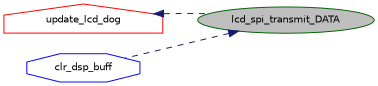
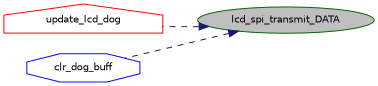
  digraph {
    rankdir=RL
    node [fillcolor=white fontname=Helvetica fontsize=10 style=filled]
    edge [color=midnightblue dir=back fontname=Helvetica fontsize=10 labelfontname=Helvetica labelfontsize=10 style=dashed]
    n1 [color=darkgreen fillcolor=grey75 fontcolor=black height=0.2 label=lcd_spi_transmit_DATA shape=ellipse width=0.4]
    n2 [color=red height=0.2 label=update_lcd_dog shape=house width=0.4]
-   n3 [color=blue height=0.2 label=clr_dsp_buff shape=octagon width=0.4]
-   n2 -> n1
+   n3 [color=blue height=0.2 label=clr_dog_buff shape=octagon width=0.4]
+   n1 -> n2
    n1 -> n3
  }
